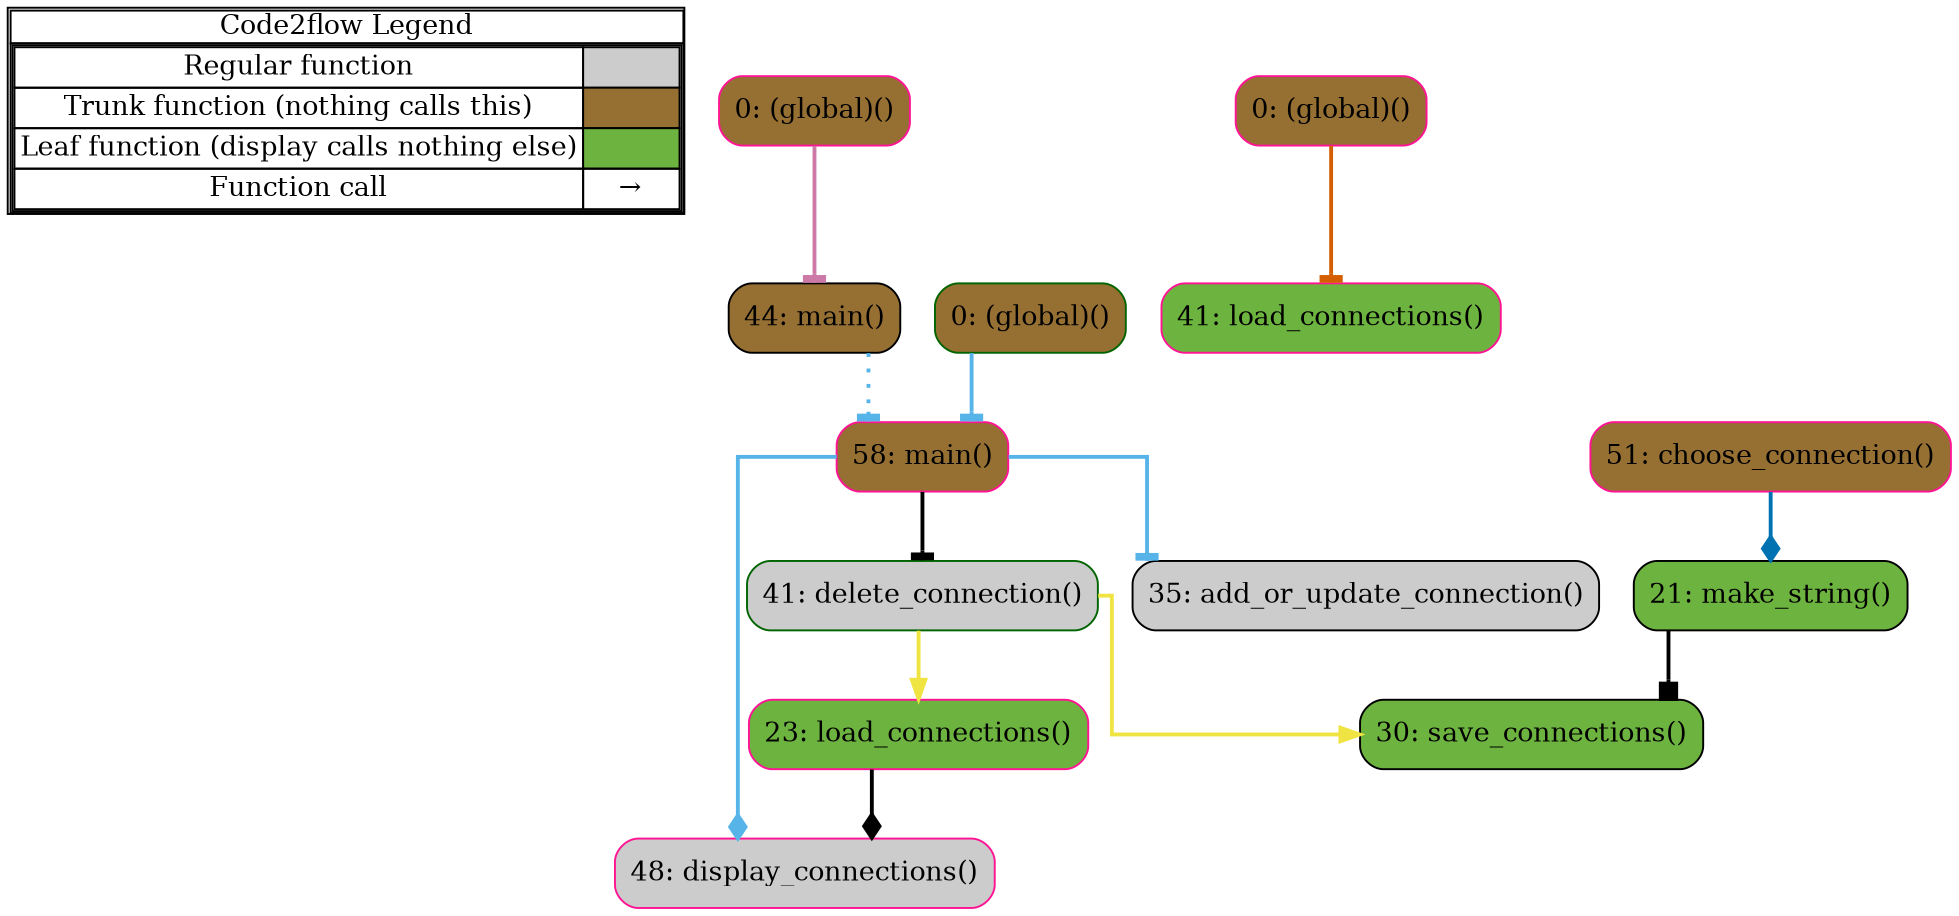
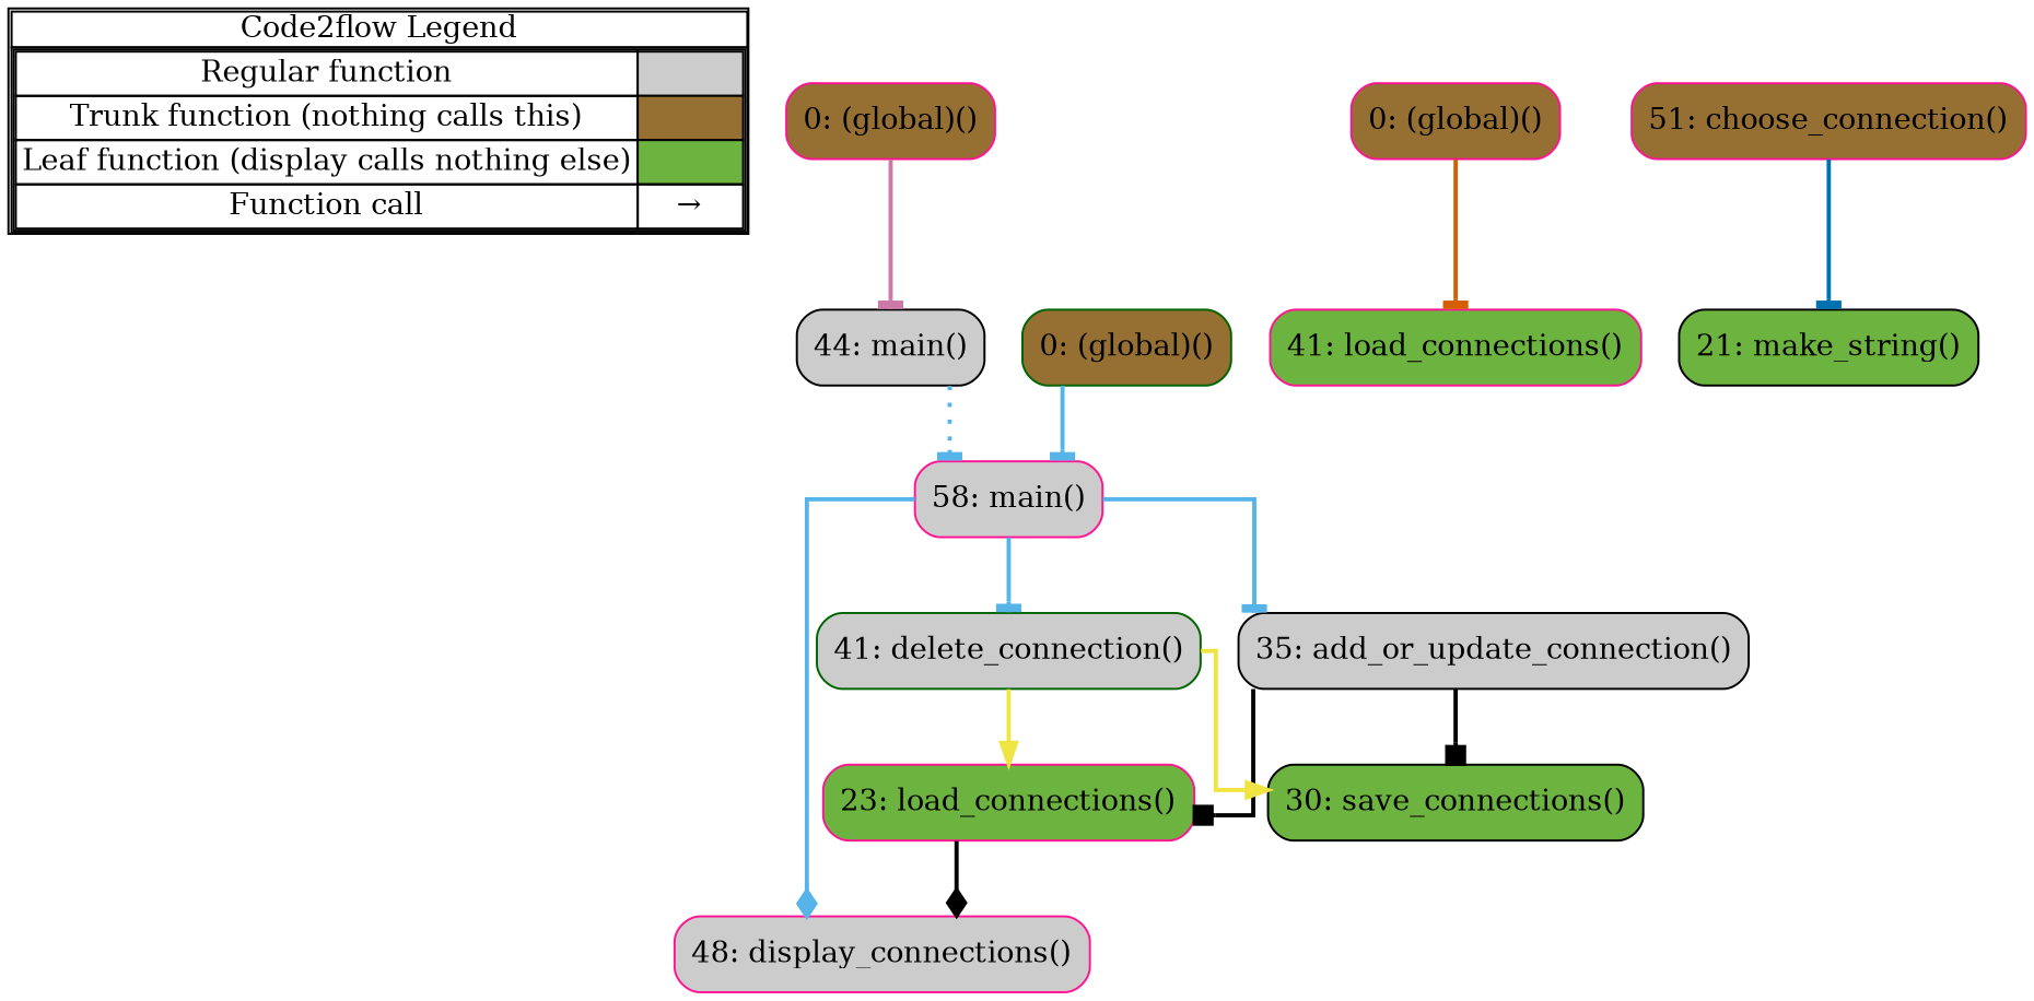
  digraph {
    concentrate=true
    rankdir=TB
    splines=ortho
    node [shape=rect color=deeppink fillcolor="#cccccc" style="rounded,filled"]
    edge [arrowhead=tee color="#56B4E9" penwidth=2 style=solid]
    n1 [label=<         <table cellspacing="0" cellpadding="0" border="1"><tr><td>Code2flow Legend</td></tr><tr><td>         <table cellspacing="0">         <tr><td>Regular function</td><td width="50px" bgcolor='#cccccc'></td></tr>         <tr><td>Trunk function (nothing calls this)</td><td bgcolor='#966F33'></td></tr>         <tr><td>Leaf function (display calls nothing else)</td><td bgcolor='#6db33f'></td></tr>         <tr><td>Function call</td><td><font color='black'>&#8594;</font></td></tr>         </table></td></tr></table>         > margin=0 shape=none color="" fillcolor="" style=""]
    n2 [fillcolor="#966F33" label="0: (global)()"]
-   n3 [color=black fillcolor="#966F33" label="44: main()"]
+   n3 [color=black label="44: main()"]
    n4 [color=darkgreen fillcolor="#966F33" label="0: (global)()"]
    n5 [color=black label="35: add_or_update_connection()"]
    n6 [color=darkgreen label="41: delete_connection()"]
    n7 [label="48: display_connections()"]
    n8 [fillcolor="#6db33f" label="23: load_connections()"]
-   n9 [fillcolor="#966F33" label="58: main()"]
+   n9 [label="58: main()"]
    n10 [color=black fillcolor="#6db33f" label="30: save_connections()"]
    n11 [fillcolor="#966F33" label="0: (global)()"]
    n12 [fillcolor="#966F33" label="51: choose_connection()"]
    n13 [fillcolor="#6db33f" label="41: load_connections()"]
    n14 [color=black fillcolor="#6db33f" label="21: make_string()"]
    subgraph sub_1 {
      label=legend
      rank=min
      n1
    }
    subgraph sub_2 {
      label="File: cli"
      style=dotted
      n2
      n3
    }
    subgraph sub_3 {
      label="File: connection_manager"
      style=dotted
      n4
      n5
      n6
      n7
      n8
      n9
      n10
    }
    subgraph sub_4 {
      label="File: connection_utility"
      style=dotted
      n11
      n12
      n13
      n14
    }
    n2 -> n3 [color="#CC79A7"]
    n3 -> n9 [style=dotted]
    n4 -> n9 [style=bold]
-   n14 -> n10 [arrowhead=box color="#000000"]
+   n5 -> n8 [arrowhead=box color="#000000"]
+   n5 -> n10 [arrowhead=box color="#000000"]
    n6 -> n8 [color="#F0E442" arrowhead="" style=""]
    n6 -> n10 [color="#F0E442" arrowhead="" style=""]
    n8 -> n7 [arrowhead=diamond color="#000000" style=bold]
    n9 -> n5
    n9 -> n5 [arrowhead="" style=""]
-   n9 -> n6 [color="#000000"]
+   n9 -> n6
    n9 -> n7 [arrowhead=diamond style=bold]
    n9 -> n7 [arrowhead="" style=""]
    n9 -> n7 [arrowhead="" style=""]
    n11 -> n13 [color="#D55E00"]
-   n12 -> n14 [arrowhead=diamond color="#0072B2" style=bold]
+   n12 -> n14 [color="#0072B2" style=bold]
  }
